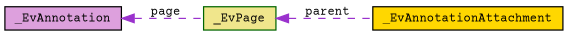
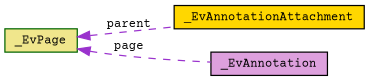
  digraph {
    fontname="Courier Prime"
    rankdir=LR
    node [color=black fontname="Courier Prime" fontsize=10 shape=record style=filled]
    edge [color=darkorchid3 dir=back fontname="Courier Prime" fontsize=10 labelfontname=Helvetica labelfontsize=10 style=dashed]
    n1 [fillcolor=gold fontcolor=black height=0.2 label=_EvAnnotationAttachment width=0.4]
    n2 [fillcolor=plum height=0.2 label=_EvAnnotation width=0.4]
    n3 [color=darkgreen fillcolor=khaki height=0.2 label=_EvPage width=0.4]
    n3 -> n1 [label=" parent"]
-   n2 -> n3 [label=" page"]
+   n3 -> n2 [label=" page"]
  }
